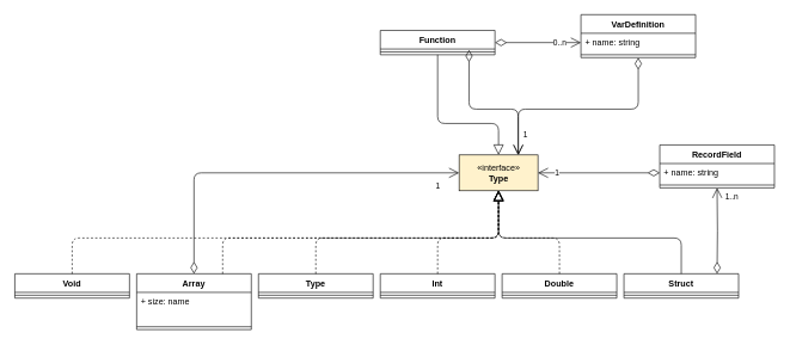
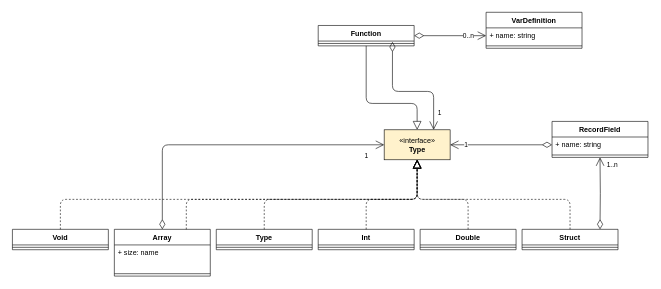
  <mxCell id="0" />
  <mxCell id="1" parent="0" />
  <mxCell id="2" value="«interface»&lt;br&gt;&lt;b&gt;Type&lt;/b&gt;" style="html=1;fillColor=#fff2cc;" parent="1" vertex="1"><mxGeometry x="640" y="216" width="110" height="50" as="geometry" /></mxCell>
  <mxCell id="3" value="Int" style="swimlane;fontStyle=1;align=center;verticalAlign=top;childLayout=stackLayout;horizontal=1;startSize=26;horizontalStack=0;resizeParent=1;resizeParentMax=0;resizeLast=0;collapsible=1;marginBottom=0;" parent="1" vertex="1"><mxGeometry x="530" y="382" width="160" height="34" as="geometry"><mxRectangle x="330" y="250" width="50" height="26" as="alternateBounds" /></mxGeometry></mxCell>
  <mxCell id="4" value="" style="line;strokeWidth=1;fillColor=none;align=left;verticalAlign=middle;spacingTop=-1;spacingLeft=3;spacingRight=3;rotatable=0;labelPosition=right;points=[];portConstraint=eastwest;" parent="3" vertex="1"><mxGeometry y="26" width="160" height="8" as="geometry" /></mxCell>
  <mxCell id="5" value="Type" style="swimlane;fontStyle=1;align=center;verticalAlign=top;childLayout=stackLayout;horizontal=1;startSize=26;horizontalStack=0;resizeParent=1;resizeParentMax=0;resizeLast=0;collapsible=1;marginBottom=0;" parent="1" vertex="1"><mxGeometry x="360" y="382" width="160" height="34" as="geometry" /></mxCell>
  <mxCell id="6" value="" style="line;strokeWidth=1;fillColor=none;align=left;verticalAlign=middle;spacingTop=-1;spacingLeft=3;spacingRight=3;rotatable=0;labelPosition=right;points=[];portConstraint=eastwest;" parent="5" vertex="1"><mxGeometry y="26" width="160" height="8" as="geometry" /></mxCell>
  <mxCell id="7" value="Double" style="swimlane;fontStyle=1;align=center;verticalAlign=top;childLayout=stackLayout;horizontal=1;startSize=26;horizontalStack=0;resizeParent=1;resizeParentMax=0;resizeLast=0;collapsible=1;marginBottom=0;" parent="1" vertex="1"><mxGeometry x="700" y="382" width="160" height="34" as="geometry" /></mxCell>
  <mxCell id="8" value="" style="line;strokeWidth=1;fillColor=none;align=left;verticalAlign=middle;spacingTop=-1;spacingLeft=3;spacingRight=3;rotatable=0;labelPosition=right;points=[];portConstraint=eastwest;" parent="7" vertex="1"><mxGeometry y="26" width="160" height="8" as="geometry" /></mxCell>
  <mxCell id="9" value="Struct" style="swimlane;fontStyle=1;align=center;verticalAlign=top;childLayout=stackLayout;horizontal=1;startSize=26;horizontalStack=0;resizeParent=1;resizeParentMax=0;resizeLast=0;collapsible=1;marginBottom=0;" parent="1" vertex="1"><mxGeometry x="870" y="382" width="160" height="34" as="geometry" /></mxCell>
  <mxCell id="10" value="" style="line;strokeWidth=1;fillColor=none;align=left;verticalAlign=middle;spacingTop=-1;spacingLeft=3;spacingRight=3;rotatable=0;labelPosition=right;points=[];portConstraint=eastwest;" parent="9" vertex="1"><mxGeometry y="26" width="160" height="8" as="geometry" /></mxCell>
  <mxCell id="11" value="" style="endArrow=block;dashed=1;endFill=0;endSize=12;html=1;rounded=1;entryX=0.5;entryY=1;entryDx=0;entryDy=0;exitX=0.5;exitY=0;exitDx=0;exitDy=0;" parent="1" source="5" target="2" edge="1"><mxGeometry width="160" relative="1" as="geometry"><mxPoint x="530" y="422" as="sourcePoint" /><mxPoint x="690" y="422" as="targetPoint" /><Array as="points"><mxPoint x="440" y="332" /><mxPoint x="695" y="332" /></Array></mxGeometry></mxCell>
  <mxCell id="12" value="" style="endArrow=block;dashed=1;endFill=0;endSize=12;html=1;rounded=1;entryX=0.5;entryY=1;entryDx=0;entryDy=0;exitX=0.5;exitY=0;exitDx=0;exitDy=0;" parent="1" source="3" target="2" edge="1"><mxGeometry width="160" relative="1" as="geometry"><mxPoint x="450" y="392" as="sourcePoint" /><mxPoint x="705" y="272" as="targetPoint" /><Array as="points"><mxPoint x="610" y="332" /><mxPoint x="695" y="332" /></Array></mxGeometry></mxCell>
  <mxCell id="13" value="" style="endArrow=block;dashed=1;endFill=0;endSize=12;html=1;rounded=1;entryX=0.5;entryY=1;entryDx=0;entryDy=0;exitX=0.5;exitY=0;exitDx=0;exitDy=0;" parent="1" source="7" target="2" edge="1"><mxGeometry width="160" relative="1" as="geometry"><mxPoint x="620" y="392" as="sourcePoint" /><mxPoint x="705" y="272" as="targetPoint" /><Array as="points"><mxPoint x="780" y="332" /><mxPoint x="695" y="332" /></Array></mxGeometry></mxCell>
- <mxCell id="14" value="" style="endArrow=block;dashed=0;endFill=0;endSize=12;html=1;rounded=1;entryX=0.5;entryY=1;entryDx=0;entryDy=0;exitX=0.5;exitY=0;exitDx=0;exitDy=0;" parent="1" source="9" target="2" edge="1"><mxGeometry width="160" relative="1" as="geometry"><mxPoint x="790" y="392" as="sourcePoint" /><mxPoint x="705" y="272" as="targetPoint" /><Array as="points"><mxPoint x="950" y="332" /><mxPoint x="695" y="332" /></Array></mxGeometry></mxCell>
+ <mxCell id="14" value="" style="endArrow=block;dashed=1;endFill=0;endSize=12;html=1;rounded=1;entryX=0.5;entryY=1;entryDx=0;entryDy=0;exitX=0.5;exitY=0;exitDx=0;exitDy=0;" parent="1" source="9" target="2" edge="1"><mxGeometry width="160" relative="1" as="geometry"><mxPoint x="790" y="392" as="sourcePoint" /><mxPoint x="705" y="272" as="targetPoint" /><Array as="points"><mxPoint x="950" y="332" /><mxPoint x="695" y="332" /></Array></mxGeometry></mxCell>
  <mxCell id="15" value="" style="endArrow=open;html=1;endSize=12;startArrow=diamondThin;startSize=14;startFill=0;edgeStyle=orthogonalEdgeStyle;rounded=0;entryX=0.5;entryY=1;entryDx=0;entryDy=0;" parent="1" target="34" edge="1"><mxGeometry relative="1" as="geometry"><mxPoint x="1000" y="382" as="sourcePoint" /><mxPoint x="690" y="422" as="targetPoint" /></mxGeometry></mxCell>
  <mxCell id="16" value="1..n" style="edgeLabel;resizable=0;html=1;align=right;verticalAlign=top;" parent="15" connectable="0" vertex="1"><mxGeometry x="1" relative="1" as="geometry"><mxPoint x="30" as="offset" /></mxGeometry></mxCell>
  <mxCell id="17" value="Array" style="swimlane;fontStyle=1;align=center;verticalAlign=top;childLayout=stackLayout;horizontal=1;startSize=26;horizontalStack=0;resizeParent=1;resizeParentMax=0;resizeLast=0;collapsible=1;marginBottom=0;" parent="1" vertex="1"><mxGeometry x="190" y="382" width="160" height="78" as="geometry" /></mxCell>
  <mxCell id="18" value="+ size: name&#10;" style="text;strokeColor=none;fillColor=none;align=left;verticalAlign=top;spacingLeft=4;spacingRight=4;overflow=hidden;rotatable=0;points=[[0,0.5],[1,0.5]];portConstraint=eastwest;" parent="17" vertex="1"><mxGeometry y="26" width="160" height="44" as="geometry" /></mxCell>
  <mxCell id="19" value="" style="line;strokeWidth=1;fillColor=none;align=left;verticalAlign=middle;spacingTop=-1;spacingLeft=3;spacingRight=3;rotatable=0;labelPosition=right;points=[];portConstraint=eastwest;" parent="17" vertex="1"><mxGeometry y="70" width="160" height="8" as="geometry" /></mxCell>
  <mxCell id="20" value="" style="endArrow=open;html=1;endSize=12;startArrow=diamondThin;startSize=14;startFill=0;edgeStyle=orthogonalEdgeStyle;exitX=0.5;exitY=0;exitDx=0;exitDy=0;entryX=0;entryY=0.5;entryDx=0;entryDy=0;rounded=1;" parent="1" source="17" target="2" edge="1"><mxGeometry x="-0.01" y="-35" relative="1" as="geometry"><mxPoint x="530" y="422" as="sourcePoint" /><mxPoint x="690" y="422" as="targetPoint" /><mxPoint as="offset" /></mxGeometry></mxCell>
  <mxCell id="21" value="1" style="edgeLabel;resizable=0;html=1;align=right;verticalAlign=top;" parent="20" connectable="0" vertex="1"><mxGeometry x="1" relative="1" as="geometry"><mxPoint x="-26" y="5" as="offset" /></mxGeometry></mxCell>
  <mxCell id="22" value="" style="endArrow=block;dashed=1;endFill=0;endSize=12;html=1;rounded=1;entryX=0.5;entryY=1;entryDx=0;entryDy=0;exitX=0.75;exitY=0;exitDx=0;exitDy=0;jumpStyle=none;" parent="1" source="17" target="2" edge="1"><mxGeometry width="160" relative="1" as="geometry"><mxPoint x="450" y="392" as="sourcePoint" /><mxPoint x="705" y="272" as="targetPoint" /><Array as="points"><mxPoint x="310" y="332" /><mxPoint x="695" y="332" /></Array></mxGeometry></mxCell>
  <mxCell id="23" value="Function" style="swimlane;fontStyle=1;align=center;verticalAlign=top;childLayout=stackLayout;horizontal=1;startSize=26;horizontalStack=0;resizeParent=1;resizeParentMax=0;resizeLast=0;collapsible=1;marginBottom=0;" parent="1" vertex="1"><mxGeometry x="530" y="42" width="160" height="34" as="geometry" /></mxCell>
  <mxCell id="24" value="" style="line;strokeWidth=1;fillColor=none;align=left;verticalAlign=middle;spacingTop=-1;spacingLeft=3;spacingRight=3;rotatable=0;labelPosition=right;points=[];portConstraint=eastwest;" parent="23" vertex="1"><mxGeometry y="26" width="160" height="8" as="geometry" /></mxCell>
  <mxCell id="25" value="" style="endArrow=block;dashed=0;endFill=0;endSize=12;html=1;rounded=1;entryX=0.5;entryY=0;entryDx=0;entryDy=0;exitX=0.5;exitY=1;exitDx=0;exitDy=0;" parent="1" source="23" target="2" edge="1"><mxGeometry width="160" relative="1" as="geometry"><mxPoint x="604.08" y="132.936" as="sourcePoint" /><mxPoint x="700" y="262" as="targetPoint" /><Array as="points"><mxPoint x="610" y="172" /><mxPoint x="695" y="172" /></Array></mxGeometry></mxCell>
  <mxCell id="26" value="" style="endArrow=open;html=1;endSize=12;startArrow=diamondThin;startSize=14;startFill=0;edgeStyle=orthogonalEdgeStyle;rounded=1;entryX=0.75;entryY=0;entryDx=0;entryDy=0;exitX=0.774;exitY=0.167;exitDx=0;exitDy=0;exitPerimeter=0;" parent="1" source="24" target="2" edge="1"><mxGeometry relative="1" as="geometry"><mxPoint x="656" y="82" as="sourcePoint" /><mxPoint x="700" y="262" as="targetPoint" /><Array as="points"><mxPoint x="654" y="152" /><mxPoint x="723" y="152" /></Array></mxGeometry></mxCell>
  <mxCell id="27" value="1" style="edgeLabel;resizable=0;html=1;align=right;verticalAlign=top;" parent="26" connectable="0" vertex="1"><mxGeometry x="1" relative="1" as="geometry"><mxPoint x="13" y="-41" as="offset" /></mxGeometry></mxCell>
  <mxCell id="28" value="VarDefinition" style="swimlane;fontStyle=1;align=center;verticalAlign=top;childLayout=stackLayout;horizontal=1;startSize=26;horizontalStack=0;resizeParent=1;resizeParentMax=0;resizeLast=0;collapsible=1;marginBottom=0;" parent="1" vertex="1"><mxGeometry x="810" y="20" width="160" height="60" as="geometry" /></mxCell>
  <mxCell id="29" value="+ name: string&#10;" style="text;strokeColor=none;fillColor=none;align=left;verticalAlign=top;spacingLeft=4;spacingRight=4;overflow=hidden;rotatable=0;points=[[0,0.5],[1,0.5]];portConstraint=eastwest;" parent="28" vertex="1"><mxGeometry y="26" width="160" height="26" as="geometry" /></mxCell>
  <mxCell id="30" value="" style="line;strokeWidth=1;fillColor=none;align=left;verticalAlign=middle;spacingTop=-1;spacingLeft=3;spacingRight=3;rotatable=0;labelPosition=right;points=[];portConstraint=eastwest;" parent="28" vertex="1"><mxGeometry y="52" width="160" height="8" as="geometry" /></mxCell>
  <mxCell id="31" value="" style="endArrow=open;html=1;endSize=12;startArrow=diamondThin;startSize=14;startFill=0;edgeStyle=orthogonalEdgeStyle;rounded=0;exitX=1;exitY=0.5;exitDx=0;exitDy=0;entryX=0;entryY=0.5;entryDx=0;entryDy=0;" parent="1" source="23" target="29" edge="1"><mxGeometry relative="1" as="geometry"><mxPoint x="540" y="262" as="sourcePoint" /><mxPoint x="700" y="262" as="targetPoint" /></mxGeometry></mxCell>
  <mxCell id="32" value="0..n" style="edgeLabel;resizable=0;html=1;align=right;verticalAlign=top;" parent="31" connectable="0" vertex="1"><mxGeometry x="1" relative="1" as="geometry"><mxPoint x="-20" y="-13" as="offset" /></mxGeometry></mxCell>
- <mxCell id="33" value="" style="endArrow=open;html=1;endSize=12;startArrow=diamondThin;startSize=14;startFill=0;edgeStyle=orthogonalEdgeStyle;rounded=1;exitX=0.5;exitY=1;exitDx=0;exitDy=0;entryX=0.75;entryY=0;entryDx=0;entryDy=0;" parent="1" source="28" target="2" edge="1"><mxGeometry relative="1" as="geometry"><mxPoint x="540" y="262" as="sourcePoint" /><mxPoint x="700" y="262" as="targetPoint" /><Array as="points"><mxPoint x="890" y="152" /><mxPoint x="723" y="152" /></Array></mxGeometry></mxCell>
  <mxCell id="34" value="RecordField" style="swimlane;fontStyle=1;align=center;verticalAlign=top;childLayout=stackLayout;horizontal=1;startSize=26;horizontalStack=0;resizeParent=1;resizeParentMax=0;resizeLast=0;collapsible=1;marginBottom=0;" parent="1" vertex="1"><mxGeometry x="920" y="202" width="160" height="60" as="geometry" /></mxCell>
  <mxCell id="35" value="+ name: string" style="text;strokeColor=none;fillColor=none;align=left;verticalAlign=top;spacingLeft=4;spacingRight=4;overflow=hidden;rotatable=0;points=[[0,0.5],[1,0.5]];portConstraint=eastwest;" parent="34" vertex="1"><mxGeometry y="26" width="160" height="26" as="geometry" /></mxCell>
  <mxCell id="36" value="" style="line;strokeWidth=1;fillColor=none;align=left;verticalAlign=middle;spacingTop=-1;spacingLeft=3;spacingRight=3;rotatable=0;labelPosition=right;points=[];portConstraint=eastwest;" parent="34" vertex="1"><mxGeometry y="52" width="160" height="8" as="geometry" /></mxCell>
  <mxCell id="37" value="" style="endArrow=open;html=1;endSize=12;startArrow=diamondThin;startSize=14;startFill=0;edgeStyle=orthogonalEdgeStyle;rounded=0;entryX=1;entryY=0.5;entryDx=0;entryDy=0;exitX=0;exitY=0.5;exitDx=0;exitDy=0;" parent="1" source="35" target="2" edge="1"><mxGeometry relative="1" as="geometry"><mxPoint x="910" y="237" as="sourcePoint" /><mxPoint x="700" y="342" as="targetPoint" /></mxGeometry></mxCell>
  <mxCell id="38" value="1" style="edgeLabel;resizable=0;html=1;align=right;verticalAlign=top;" parent="37" connectable="0" vertex="1"><mxGeometry x="1" relative="1" as="geometry"><mxPoint x="30" y="-12" as="offset" /></mxGeometry></mxCell>
  <mxCell id="39" value="Void" style="swimlane;fontStyle=1;align=center;verticalAlign=top;childLayout=stackLayout;horizontal=1;startSize=26;horizontalStack=0;resizeParent=1;resizeParentMax=0;resizeLast=0;collapsible=1;marginBottom=0;" parent="1" vertex="1"><mxGeometry x="20" y="382" width="160" height="34" as="geometry" /></mxCell>
  <mxCell id="40" value="" style="line;strokeWidth=1;fillColor=none;align=left;verticalAlign=middle;spacingTop=-1;spacingLeft=3;spacingRight=3;rotatable=0;labelPosition=right;points=[];portConstraint=eastwest;" parent="39" vertex="1"><mxGeometry y="26" width="160" height="8" as="geometry" /></mxCell>
  <mxCell id="41" value="" style="endArrow=block;dashed=1;endFill=0;endSize=12;html=1;rounded=1;edgeStyle=orthogonalEdgeStyle;entryX=0.5;entryY=1;entryDx=0;entryDy=0;exitX=0.5;exitY=0;exitDx=0;exitDy=0;" parent="1" source="39" target="2" edge="1"><mxGeometry width="160" relative="1" as="geometry"><mxPoint x="560" y="192" as="sourcePoint" /><mxPoint x="720" y="192" as="targetPoint" /><Array as="points"><mxPoint x="100" y="332" /><mxPoint x="695" y="332" /></Array></mxGeometry></mxCell>
